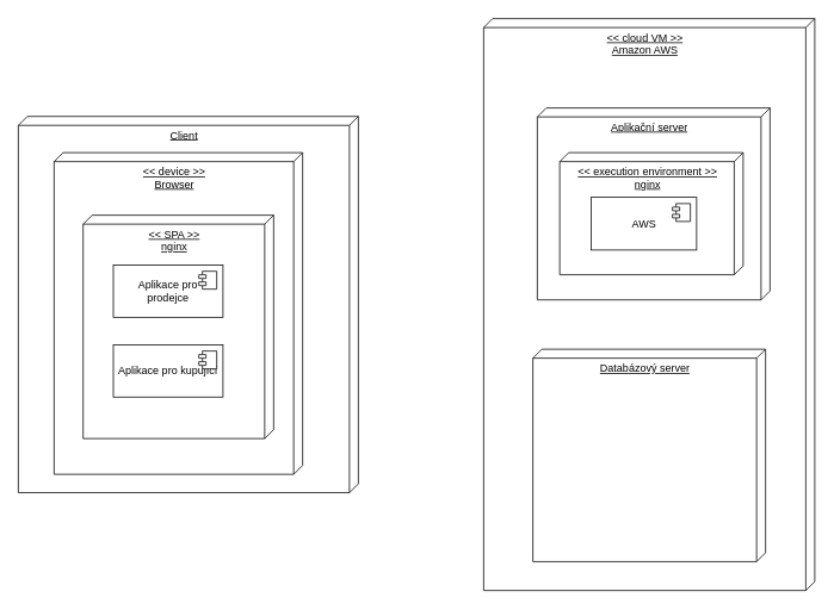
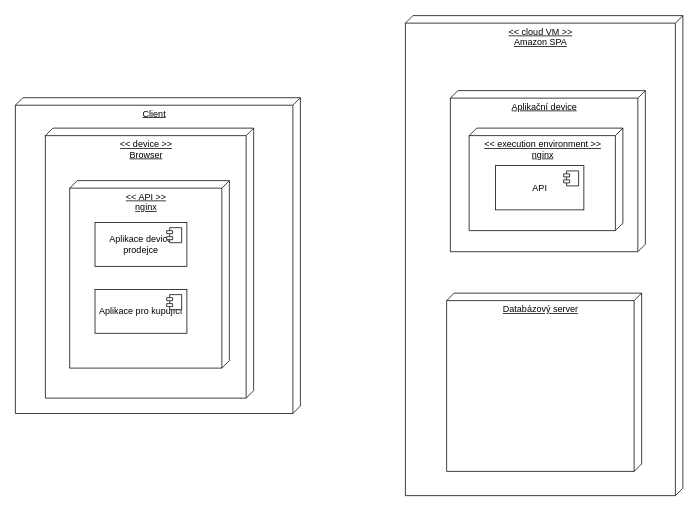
  <mxCell id="0" />
  <mxCell id="1" parent="0" />
  <mxCell id="2" value="Client" style="verticalAlign=top;align=center;spacingTop=8;spacingLeft=2;spacingRight=12;shape=cube;size=10;direction=south;fontStyle=4;html=1;" vertex="1" parent="1"><mxGeometry x="20" y="129.46" width="380" height="421.08" as="geometry" /></mxCell>
- <mxCell id="3" value="&amp;lt;&amp;lt; cloud VM &amp;gt;&amp;gt;&lt;br&gt;Amazon AWS" style="verticalAlign=top;align=center;spacingTop=8;spacingLeft=2;spacingRight=12;shape=cube;size=10;direction=south;fontStyle=4;html=1;" vertex="1" parent="1"><mxGeometry x="540" y="20" width="370" height="640" as="geometry" /></mxCell>
+ <mxCell id="3" value="&amp;lt;&amp;lt; cloud VM &amp;gt;&amp;gt;&lt;br&gt;Amazon SPA" style="verticalAlign=top;align=center;spacingTop=8;spacingLeft=2;spacingRight=12;shape=cube;size=10;direction=south;fontStyle=4;html=1;" vertex="1" parent="1"><mxGeometry x="540" y="20" width="370" height="640" as="geometry" /></mxCell>
  <mxCell id="4" style="edgeStyle=none;rounded=0;html=1;dashed=1;labelBackgroundColor=none;startFill=0;endArrow=open;endFill=0;endSize=10;fontFamily=Verdana;fontSize=10;entryX=-0.003;entryY=0.411;entryPerimeter=0;" parent="1" edge="1"><mxGeometry relative="1" as="geometry"><mxPoint x="869.207" y="474.5" as="sourcePoint" /></mxGeometry></mxCell>
  <mxCell id="5" value="" style="group" vertex="1" connectable="0" parent="1"><mxGeometry x="600" y="120" width="260" height="214.78" as="geometry" /></mxCell>
- <mxCell id="6" value="Aplikační server" style="verticalAlign=top;align=center;spacingTop=8;spacingLeft=2;spacingRight=12;shape=cube;size=10;direction=south;fontStyle=4;html=1;" vertex="1" parent="5"><mxGeometry width="260" height="214.78" as="geometry" /></mxCell>
+ <mxCell id="6" value="Aplikační device" style="verticalAlign=top;align=center;spacingTop=8;spacingLeft=2;spacingRight=12;shape=cube;size=10;direction=south;fontStyle=4;html=1;" vertex="1" parent="5"><mxGeometry width="260" height="214.78" as="geometry" /></mxCell>
  <mxCell id="7" value="&amp;lt;&amp;lt; execution environment &amp;gt;&amp;gt;&lt;br&gt;nginx" style="verticalAlign=top;align=center;spacingTop=8;spacingLeft=2;spacingRight=12;shape=cube;size=10;direction=south;fontStyle=4;html=1;" vertex="1" parent="5"><mxGeometry x="25" y="50" width="205" height="136.67" as="geometry" /></mxCell>
- <mxCell id="8" value="AWS" style="html=1;dropTarget=0;" vertex="1" parent="5"><mxGeometry x="60" y="100" width="118" height="59" as="geometry" /></mxCell>
+ <mxCell id="8" value="API" style="html=1;dropTarget=0;" vertex="1" parent="5"><mxGeometry x="60" y="100" width="118" height="59" as="geometry" /></mxCell>
  <mxCell id="9" value="" style="shape=module;jettyWidth=8;jettyHeight=4;" vertex="1" parent="8"><mxGeometry x="1" width="20" height="20" relative="1" as="geometry"><mxPoint x="-27" y="7" as="offset" /></mxGeometry></mxCell>
  <mxCell id="10" value="Databázový server" style="verticalAlign=top;align=center;spacingTop=8;spacingLeft=2;spacingRight=12;shape=cube;size=10;direction=south;fontStyle=4;html=1;movable=0;resizable=0;rotatable=0;deletable=0;editable=0;connectable=0;" vertex="1" parent="1"><mxGeometry x="595" y="390" width="260" height="237.72" as="geometry" /></mxCell>
  <mxCell id="11" value="" style="group" vertex="1" connectable="0" parent="1"><mxGeometry x="605" y="380" width="260" height="237.72" as="geometry" /></mxCell>
  <mxCell id="12" value="" style="group" vertex="1" connectable="0" parent="1"><mxGeometry x="60" y="170" width="277.71" height="360" as="geometry" /></mxCell>
  <mxCell id="13" value="&amp;lt;&amp;lt; device &amp;gt;&amp;gt;&lt;br&gt;Browser" style="verticalAlign=top;align=center;spacingTop=8;spacingLeft=2;spacingRight=12;shape=cube;size=10;direction=south;fontStyle=4;html=1;movable=1;resizable=1;rotatable=1;deletable=1;editable=1;connectable=1;" vertex="1" parent="12"><mxGeometry width="277.71" height="360" as="geometry" /></mxCell>
- <mxCell id="14" value="&amp;lt;&amp;lt; SPA &amp;gt;&amp;gt;&lt;br&gt;nginx" style="verticalAlign=top;align=center;spacingTop=8;spacingLeft=2;spacingRight=12;shape=cube;size=10;direction=south;fontStyle=4;html=1;" vertex="1" parent="12"><mxGeometry x="32.42" y="70" width="212.88" height="250" as="geometry" /></mxCell>
- <mxCell id="15" value="Aplikace pro&lt;br&gt;prodejce" style="html=1;dropTarget=0;" vertex="1" parent="12"><mxGeometry x="66.17" y="125.74" width="122.54" height="58.52" as="geometry" /></mxCell>
+ <mxCell id="14" value="&amp;lt;&amp;lt; API &amp;gt;&amp;gt;&lt;br&gt;nginx" style="verticalAlign=top;align=center;spacingTop=8;spacingLeft=2;spacingRight=12;shape=cube;size=10;direction=south;fontStyle=4;html=1;" vertex="1" parent="12"><mxGeometry x="32.42" y="70" width="212.88" height="250" as="geometry" /></mxCell>
+ <mxCell id="15" value="Aplikace device&lt;br&gt;prodejce" style="html=1;dropTarget=0;" vertex="1" parent="12"><mxGeometry x="66.17" y="125.74" width="122.54" height="58.52" as="geometry" /></mxCell>
  <mxCell id="16" value="" style="shape=module;jettyWidth=8;jettyHeight=4;" vertex="1" parent="15"><mxGeometry x="1" width="20" height="20" relative="1" as="geometry"><mxPoint x="-27" y="7" as="offset" /></mxGeometry></mxCell>
  <mxCell id="17" value="Aplikace pro kupující" style="html=1;dropTarget=0;" vertex="1" parent="12"><mxGeometry x="66.17" y="215" width="122.54" height="58.52" as="geometry" /></mxCell>
  <mxCell id="18" value="" style="shape=module;jettyWidth=8;jettyHeight=4;" vertex="1" parent="17"><mxGeometry x="1" width="20" height="20" relative="1" as="geometry"><mxPoint x="-27" y="7" as="offset" /></mxGeometry></mxCell>
